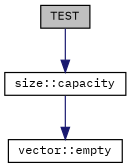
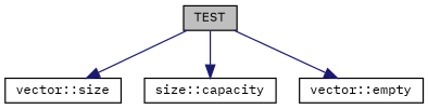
  digraph {
    fontname="IBM Plex Mono"
    rankdir=TB
    node [color=black fillcolor=white fontname="IBM Plex Mono" fontsize=10 shape=record style=filled]
    edge [color=midnightblue fontname="IBM Plex Mono" fontsize=10 labelfontname=Helvetica labelfontsize=10 style=solid]
    n1 [fillcolor=grey75 fontcolor=black height=0.2 label=TEST width=0.4]
+   n2 [height=0.2 label="vector::size" width=0.4]
    n3 [height=0.2 label="size::capacity" width=0.4]
    n4 [height=0.2 label="vector::empty" width=0.4]
+   n1 -> n2
    n1 -> n3
-   n3 -> n4
+   n1 -> n4
  }
